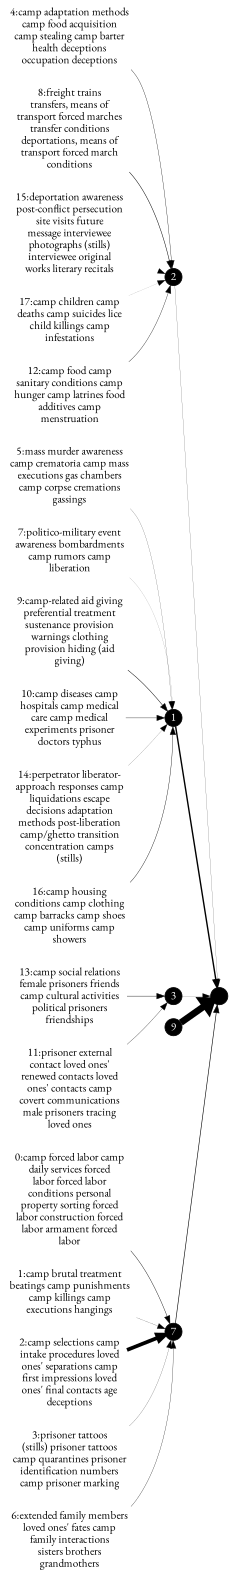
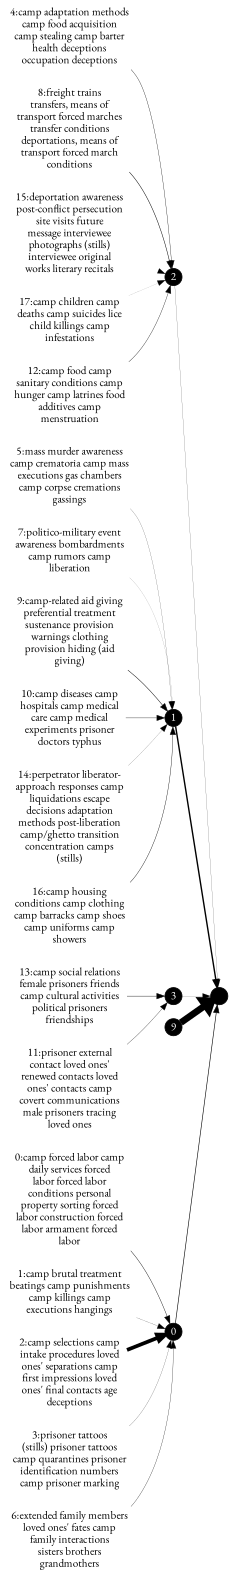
  strict digraph {
    fontname="EB Garamond"
    rankdir=LR
    node [fontcolor=black fontname="EB Garamond" shape=none]
    edge [fontname="EB Garamond" penwidth=0.50]
-   n1 [fillcolor=black fontcolor=white height=0.17 label=7 margin="0,0" shape=circle style=filled]
+   n1 [fillcolor=black fontcolor=white height=0.17 label=0 margin="0,0" shape=circle style=filled]
    n2_0 [height=0.30 shape=point fontcolor=""]
    n3 [label="0:camp forced labor camp\ndaily services forced\nlabor forced labor\nconditions personal\nproperty sorting forced\nlabor construction forced\nlabor armament forced\nlabor"]
    n4 [label="1:camp brutal treatment\nbeatings camp punishments\ncamp killings camp\nexecutions hangings"]
    n5 [label="2:camp selections camp\nintake procedures loved\nones' separations camp\nfirst impressions loved\nones' final contacts age\ndeceptions"]
    n6 [label="3:prisoner tattoos\n(stills) prisoner tattoos\ncamp quarantines prisoner\nidentification numbers\ncamp prisoner marking"]
    n7 [label="4:camp adaptation methods\ncamp food acquisition\ncamp stealing camp barter\nhealth deceptions\noccupation deceptions"]
    n8 [fillcolor=black fontcolor=white height=0.03 label=2 margin="0,0" shape=circle style=filled]
    n9 [label="5:mass murder awareness\ncamp crematoria camp mass\nexecutions gas chambers\ncamp corpse cremations\ngassings"]
    n10 [fillcolor=black fontcolor=white height=0.04 label=1 margin="0,0" shape=circle style=filled]
    n11 [label="6:extended family members\nloved ones' fates camp\nfamily interactions\nsisters brothers\ngrandmothers"]
    n12 [label="7:politico-military event\nawareness bombardments\ncamp rumors camp\nliberation"]
    n13 [label="8:freight trains\ntransfers, means of\ntransport forced marches\ntransfer conditions\ndeportations, means of\ntransport forced march\nconditions"]
    n14 [label="9:camp-related aid giving\npreferential treatment\nsustenance provision\nwarnings clothing\nprovision hiding (aid\ngiving)"]
    n15 [label="10:camp diseases camp\nhospitals camp medical\ncare camp medical\nexperiments prisoner\ndoctors typhus"]
    n16 [label="13:camp social relations\nfemale prisoners friends\ncamp cultural activities\npolitical prisoners\nfriendships"]
    n17 [fillcolor=black fontcolor=white height=0.00 label=3 margin="0,0" shape=circle style=filled]
    n18 [label="14:perpetrator liberator-\napproach responses camp\nliquidations escape\ndecisions adaptation\nmethods post-liberation\ncamp/ghetto transition\nconcentration camps\n(stills)"]
    n19 [label="15:deportation awareness\npost-conflict persecution\nsite visits future\nmessage interviewee\nphotographs (stills)\ninterviewee original\nworks literary recitals"]
    n20 [label="16:camp housing\nconditions camp clothing\ncamp barracks camp shoes\ncamp uniforms camp\nshowers"]
    n21 [label="17:camp children camp\ndeaths camp suicides lice\nchild killings camp\ninfestations"]
    n22 [label="11:prisoner external\ncontact loved ones'\nrenewed contacts loved\nones' contacts camp\ncovert communications\nmale prisoners tracing\nloved ones"]
    n23 [label="12:camp food camp\nsanitary conditions camp\nhunger camp latrines food\nadditives camp\nmenstruation"]
    n24 [fillcolor=black fontcolor=white height=-0.00 label=9 margin="0,0" shape=circle style=filled]
    n1 -> n2_0 [penwidth=0.75]
    n3 -> n1
    n4 -> n1 [penwidth=0.20]
    n5 -> n1 [penwidth=4.70]
    n6 -> n1 [penwidth=0.21]
    n7 -> n8 [penwidth=0.40]
    n8 -> n2_0 [penwidth=0.19]
    n9 -> n10 [penwidth=0.19]
    n10 -> n2_0 [penwidth=1.76]
    n11 -> n1 [penwidth=0.34]
    n12 -> n10 [penwidth=0.10]
    n13 -> n8 [penwidth=0.61]
    n14 -> n10 [penwidth=0.59]
    n15 -> n10 [penwidth=0.37]
    n16 -> n17
    n17 -> n2_0 [penwidth=0.16]
    n18 -> n10 [penwidth=0.15]
    n19 -> n8 [penwidth=0.06]
    n20 -> n10 [penwidth=0.47]
    n21 -> n8 [penwidth=0.09]
    n22 -> n17 [penwidth=0.33]
    n23 -> n8 [penwidth=0.41]
    n24 -> n2_0 [penwidth=8.39]
  }
